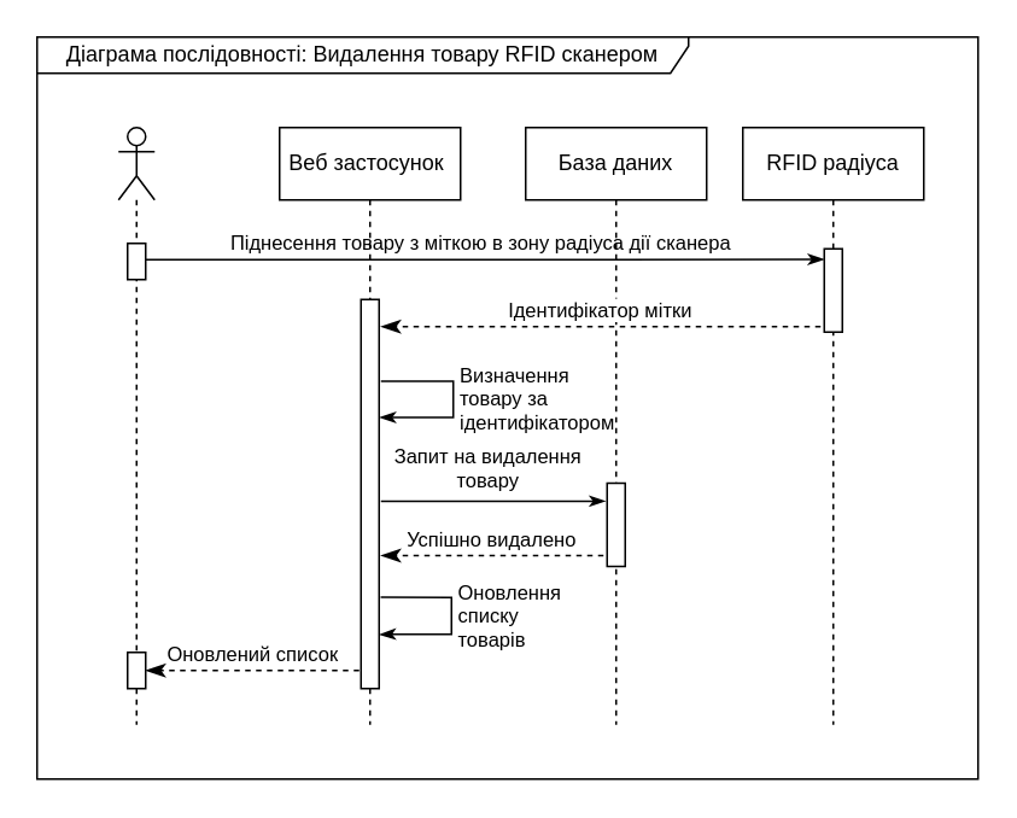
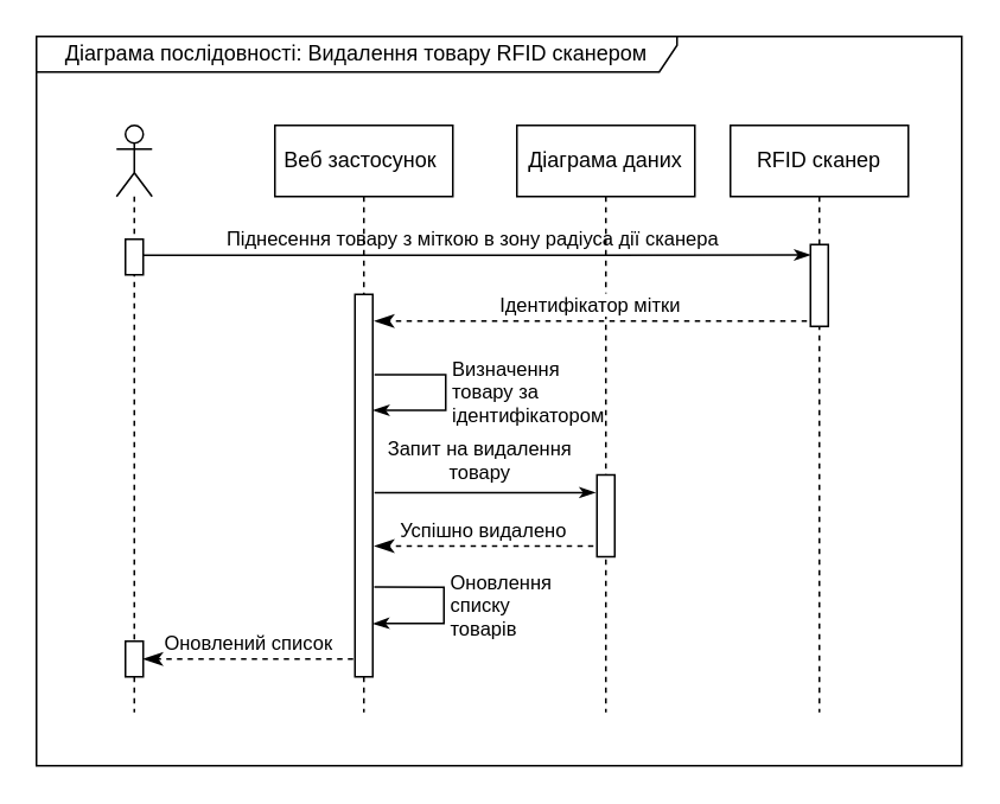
  <mxCell id="0" />
  <mxCell id="1" parent="0" />
  <mxCell id="2" value="Діаграма послідовності: Видалення товару RFID&amp;nbsp;сканером" style="shape=umlFrame;whiteSpace=wrap;html=1;width=360;height=20;" parent="1" vertex="1"><mxGeometry x="20" y="20" width="520" height="410" as="geometry" /></mxCell>
  <mxCell id="3" value="&lt;div style=&quot;text-align: left&quot;&gt;Піднесення товару з міткою в зону радіуса дії сканера&lt;/div&gt;" style="html=1;verticalAlign=bottom;endArrow=classicThin;endFill=1;entryX=-0.007;entryY=0.128;entryDx=0;entryDy=0;entryPerimeter=0;" parent="1" edge="1" target="7"><mxGeometry width="80" relative="1" as="geometry"><mxPoint x="74.667" y="143" as="sourcePoint" /><mxPoint x="450" y="143" as="targetPoint" /><Array as="points"><mxPoint x="120" y="143" /><mxPoint x="170" y="143" /></Array></mxGeometry></mxCell>
  <mxCell id="4" value="Веб застосунок&amp;nbsp;" style="shape=umlLifeline;perimeter=lifelinePerimeter;whiteSpace=wrap;html=1;container=1;collapsible=0;recursiveResize=0;outlineConnect=0;" parent="1" vertex="1"><mxGeometry x="154" y="70" width="100" height="330" as="geometry" /></mxCell>
  <mxCell id="5" value="" style="html=1;points=[];perimeter=orthogonalPerimeter;" parent="4" vertex="1"><mxGeometry x="45" y="95" width="10" height="215" as="geometry" /></mxCell>
- <mxCell id="6" value="RFID радіуса" style="shape=umlLifeline;perimeter=lifelinePerimeter;whiteSpace=wrap;html=1;container=1;collapsible=0;recursiveResize=0;outlineConnect=0;" parent="1" vertex="1"><mxGeometry x="410" y="70" width="100" height="330" as="geometry" /></mxCell>
+ <mxCell id="6" value="RFID сканер" style="shape=umlLifeline;perimeter=lifelinePerimeter;whiteSpace=wrap;html=1;container=1;collapsible=0;recursiveResize=0;outlineConnect=0;" parent="1" vertex="1"><mxGeometry x="410" y="70" width="100" height="330" as="geometry" /></mxCell>
  <mxCell id="7" value="" style="html=1;points=[];perimeter=orthogonalPerimeter;" parent="6" vertex="1"><mxGeometry x="45" y="67" width="10" height="46" as="geometry" /></mxCell>
- <mxCell id="8" value="База даних" style="shape=umlLifeline;perimeter=lifelinePerimeter;whiteSpace=wrap;html=1;container=1;collapsible=0;recursiveResize=0;outlineConnect=0;" parent="1" vertex="1"><mxGeometry x="290" y="70" width="100" height="330" as="geometry" /></mxCell>
+ <mxCell id="8" value="Діаграма даних" style="shape=umlLifeline;perimeter=lifelinePerimeter;whiteSpace=wrap;html=1;container=1;collapsible=0;recursiveResize=0;outlineConnect=0;" parent="1" vertex="1"><mxGeometry x="290" y="70" width="100" height="330" as="geometry" /></mxCell>
  <mxCell id="9" value="" style="html=1;points=[];perimeter=orthogonalPerimeter;" parent="8" vertex="1"><mxGeometry x="45" y="196.5" width="10" height="46" as="geometry" /></mxCell>
  <mxCell id="10" value="Успішно видалено" style="html=1;verticalAlign=bottom;endArrow=classicThin;dashed=1;endSize=8;exitX=-0.2;exitY=0.87;exitDx=0;exitDy=0;exitPerimeter=0;endFill=1;" parent="1" source="9" edge="1"><mxGeometry relative="1" as="geometry"><mxPoint x="210" y="306.5" as="targetPoint" /></mxGeometry></mxCell>
  <mxCell id="11" value="" style="shape=umlLifeline;participant=umlActor;perimeter=lifelinePerimeter;whiteSpace=wrap;html=1;container=1;collapsible=0;recursiveResize=0;verticalAlign=top;spacingTop=36;labelBackgroundColor=#ffffff;outlineConnect=0;" parent="1" vertex="1"><mxGeometry x="65" y="70" width="20" height="330" as="geometry" /></mxCell>
  <mxCell id="12" value="" style="html=1;points=[];perimeter=orthogonalPerimeter;" parent="11" vertex="1"><mxGeometry x="5" y="64" width="10" height="20" as="geometry" /></mxCell>
  <mxCell id="13" value="" style="html=1;points=[];perimeter=orthogonalPerimeter;" vertex="1" parent="11"><mxGeometry x="5" y="290" width="10" height="20" as="geometry" /></mxCell>
  <mxCell id="14" value="Ідентифікатор мітки" style="html=1;verticalAlign=bottom;endArrow=classicThin;dashed=1;endSize=8;exitX=-0.2;exitY=0.87;exitDx=0;exitDy=0;exitPerimeter=0;endFill=1;" parent="1" edge="1"><mxGeometry relative="1" as="geometry"><mxPoint x="210" y="180" as="targetPoint" /><mxPoint x="453" y="180.02" as="sourcePoint" /></mxGeometry></mxCell>
  <mxCell id="15" value="Запит на видалення &lt;br&gt;товару" style="html=1;verticalAlign=bottom;endArrow=classicThin;entryX=0.119;entryY=0.624;entryDx=0;entryDy=0;entryPerimeter=0;endFill=1;" parent="1" edge="1"><mxGeometry x="-0.049" y="2" width="80" relative="1" as="geometry"><mxPoint x="210" y="276.5" as="sourcePoint" /><mxPoint x="334.19" y="276.42" as="targetPoint" /><mxPoint as="offset" /></mxGeometry></mxCell>
  <mxCell id="16" value="&lt;span style=&quot;text-align: center&quot;&gt;Визначення&amp;nbsp;&lt;/span&gt;&lt;span style=&quot;text-align: center&quot;&gt;&lt;br&gt;товару за &lt;br&gt;ідентифікатором&lt;br&gt;&lt;/span&gt;" style="edgeStyle=orthogonalEdgeStyle;html=1;align=left;spacingLeft=2;endArrow=classicThin;rounded=0;endFill=1;entryX=1.029;entryY=0.303;entryDx=0;entryDy=0;entryPerimeter=0;" parent="1" edge="1" target="5"><mxGeometry relative="1" as="geometry"><mxPoint x="210" y="210.167" as="sourcePoint" /><Array as="points"><mxPoint x="250" y="210" /><mxPoint x="250" y="230" /></Array><mxPoint x="215" y="230.167" as="targetPoint" /></mxGeometry></mxCell>
  <mxCell id="17" value="Оновлений список" style="html=1;verticalAlign=bottom;endArrow=classicThin;dashed=1;endSize=8;exitX=-0.2;exitY=0.87;exitDx=0;exitDy=0;exitPerimeter=0;endFill=1;" edge="1" parent="1" target="13"><mxGeometry relative="1" as="geometry"><mxPoint x="75" y="370" as="targetPoint" /><mxPoint x="198" y="370.02" as="sourcePoint" /></mxGeometry></mxCell>
  <mxCell id="18" value="Оновлення &lt;br&gt;списку &lt;br&gt;товарів" style="edgeStyle=orthogonalEdgeStyle;html=1;align=left;spacingLeft=2;endArrow=classicThin;rounded=0;endFill=1;entryX=1.017;entryY=0.861;entryDx=0;entryDy=0;entryPerimeter=0;" edge="1" parent="1" target="5"><mxGeometry relative="1" as="geometry"><mxPoint x="209.857" y="329.571" as="sourcePoint" /><Array as="points"><mxPoint x="249" y="330" /><mxPoint x="249" y="350" /><mxPoint x="214" y="350" /></Array><mxPoint x="214" y="350" as="targetPoint" /></mxGeometry></mxCell>
